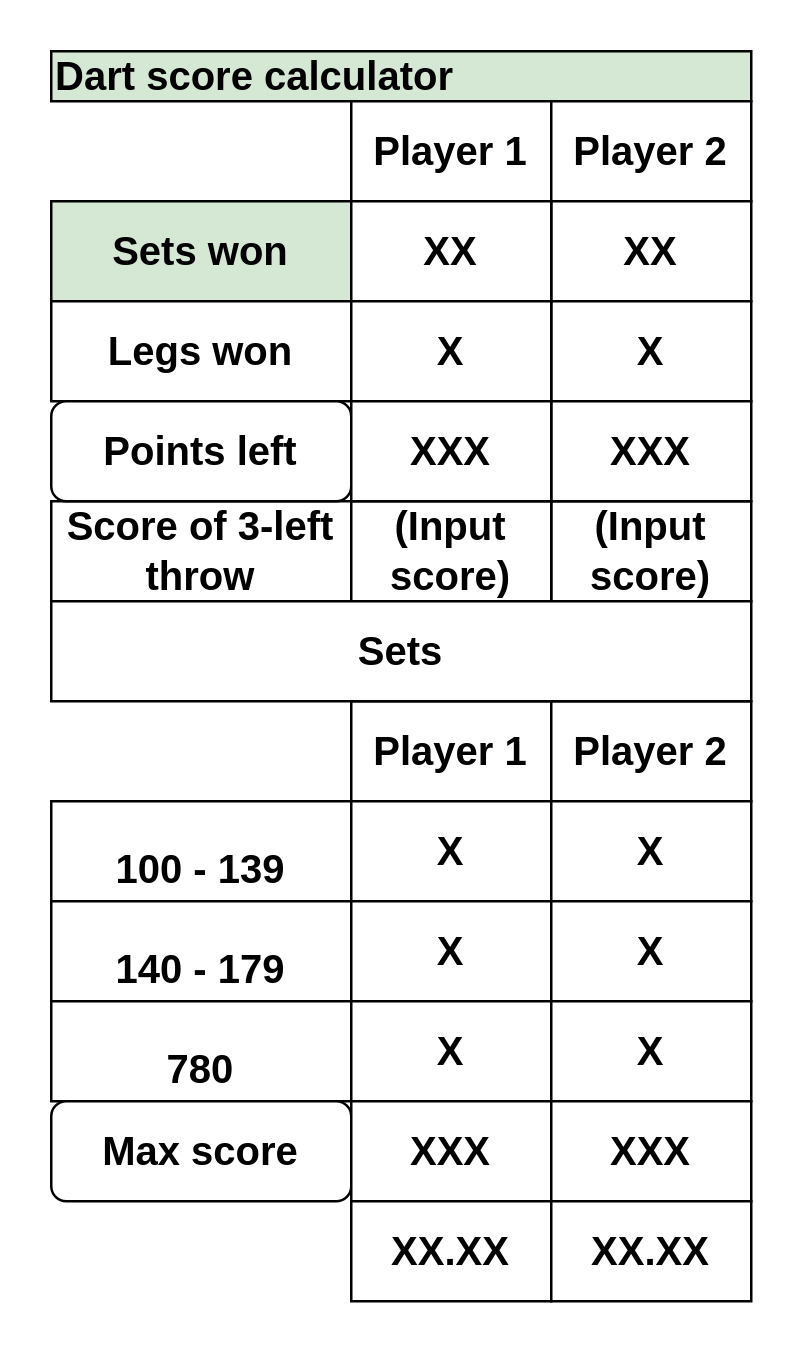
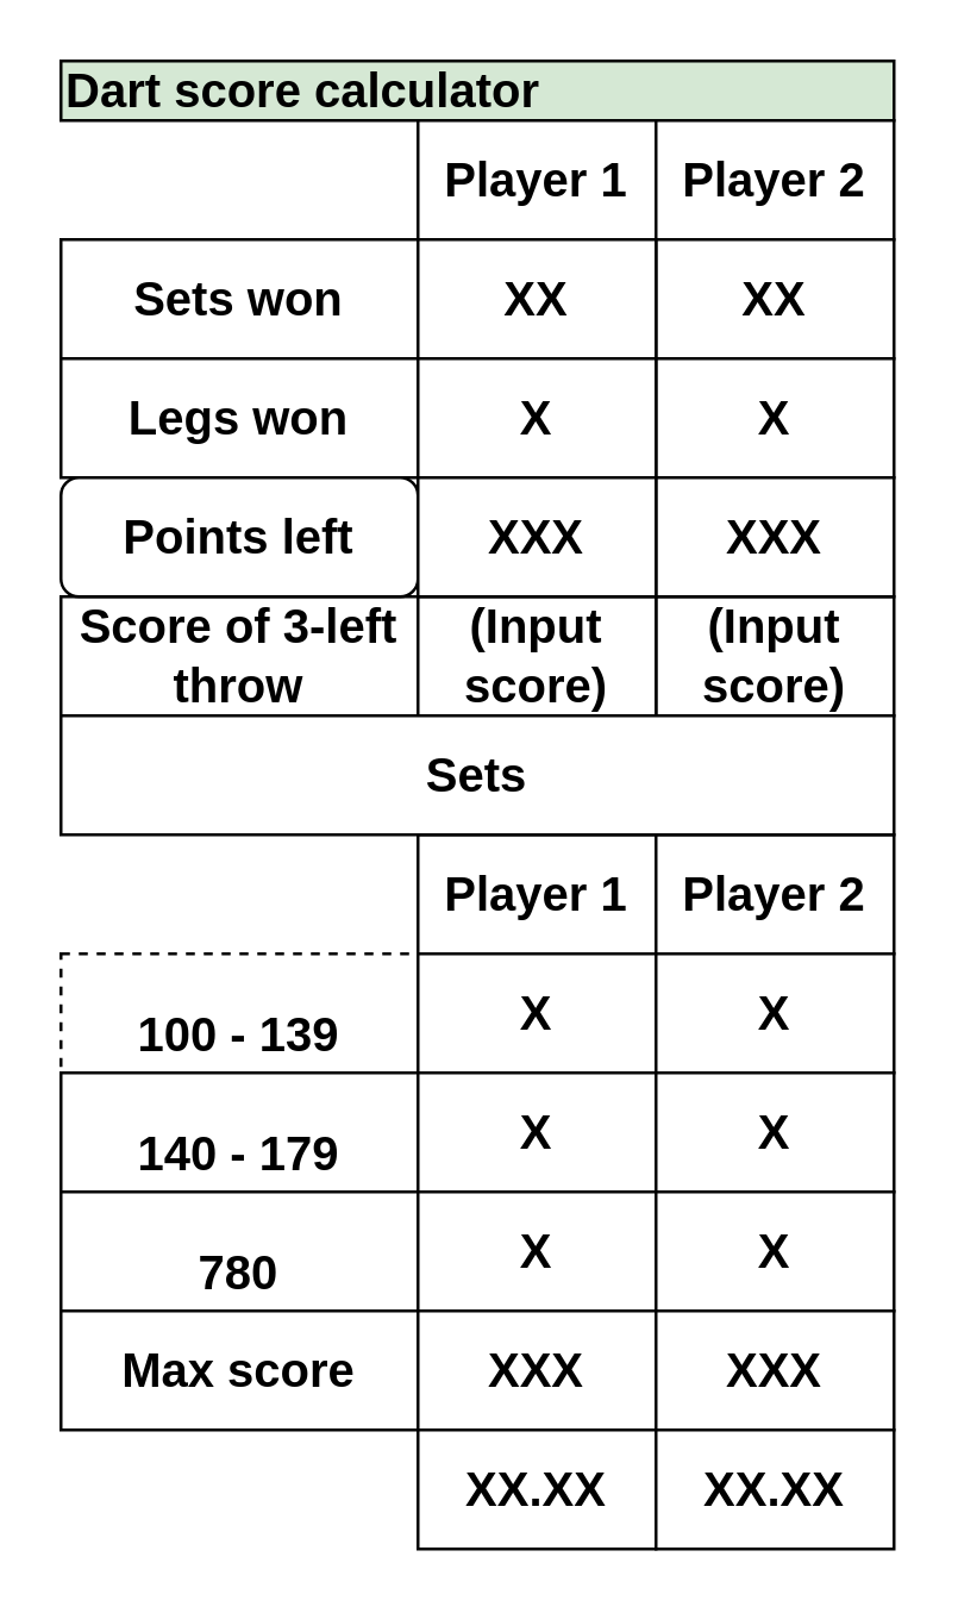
  <mxCell id="0" />
  <mxCell id="1" parent="0" />
  <mxCell id="2" value="&lt;div align=&quot;left&quot;&gt;&lt;b&gt;&lt;font style=&quot;font-size: 16px&quot;&gt;Dart score calculator&lt;/font&gt;&lt;/b&gt;&lt;/div&gt;" style="rounded=0;whiteSpace=wrap;html=1;align=left;fillColor=#d5e8d4;" parent="1" vertex="1"><mxGeometry x="20" y="20" width="280" height="20" as="geometry" /></mxCell>
  <mxCell id="3" value="&lt;b&gt;&lt;font style=&quot;font-size: 16px&quot;&gt;Player 1&lt;/font&gt;&lt;/b&gt;" style="rounded=0;whiteSpace=wrap;html=1;" parent="1" vertex="1"><mxGeometry x="140" y="40" width="80" height="40" as="geometry" /></mxCell>
  <mxCell id="4" value="&lt;b&gt;&lt;font style=&quot;font-size: 16px&quot;&gt;Player 2&lt;br&gt;&lt;/font&gt;&lt;/b&gt;" style="rounded=0;whiteSpace=wrap;html=1;" parent="1" vertex="1"><mxGeometry x="220" y="40" width="80" height="40" as="geometry" /></mxCell>
  <mxCell id="5" value="&lt;font style=&quot;font-size: 16px&quot;&gt;&lt;b&gt;Score of 3-left throw&lt;br&gt;&lt;/b&gt;&lt;/font&gt;" style="rounded=0;whiteSpace=wrap;html=1;" parent="1" vertex="1"><mxGeometry x="20" y="200" width="120" height="40" as="geometry" /></mxCell>
  <mxCell id="6" value="&lt;font style=&quot;font-size: 16px&quot;&gt;&lt;b&gt;(Input score)&lt;br&gt;&lt;/b&gt;&lt;/font&gt;" style="rounded=0;whiteSpace=wrap;html=1;" parent="1" vertex="1"><mxGeometry x="220" y="200" width="80" height="40" as="geometry" /></mxCell>
  <mxCell id="7" value="&lt;font style=&quot;font-size: 16px&quot;&gt;&lt;b&gt;(Input score)&lt;br&gt;&lt;/b&gt;&lt;/font&gt;" style="rounded=0;whiteSpace=wrap;html=1;" parent="1" vertex="1"><mxGeometry x="140" y="200" width="80" height="40" as="geometry" /></mxCell>
- <mxCell id="8" value="&lt;font style=&quot;font-size: 16px&quot;&gt;&lt;b&gt;Sets won&lt;br&gt;&lt;/b&gt;&lt;/font&gt;" style="rounded=0;whiteSpace=wrap;html=1;fillColor=#d5e8d4;" parent="1" vertex="1"><mxGeometry x="20" y="80" width="120" height="40" as="geometry" /></mxCell>
+ <mxCell id="8" value="&lt;font style=&quot;font-size: 16px&quot;&gt;&lt;b&gt;Sets won&lt;br&gt;&lt;/b&gt;&lt;/font&gt;" style="rounded=0;whiteSpace=wrap;html=1;" parent="1" vertex="1"><mxGeometry x="20" y="80" width="120" height="40" as="geometry" /></mxCell>
  <mxCell id="9" value="&lt;font style=&quot;font-size: 16px&quot;&gt;&lt;b&gt;XX&lt;/b&gt;&lt;/font&gt;" style="rounded=0;whiteSpace=wrap;html=1;" parent="1" vertex="1"><mxGeometry x="220" y="80" width="80" height="40" as="geometry" /></mxCell>
  <mxCell id="10" value="&lt;font style=&quot;font-size: 16px&quot;&gt;&lt;b&gt;XX&lt;/b&gt;&lt;/font&gt;" style="rounded=0;whiteSpace=wrap;html=1;" parent="1" vertex="1"><mxGeometry x="140" y="80" width="80" height="40" as="geometry" /></mxCell>
  <mxCell id="11" value="&lt;font style=&quot;font-size: 16px&quot;&gt;&lt;b&gt;Legs won&lt;br&gt;&lt;/b&gt;&lt;/font&gt;" style="rounded=0;whiteSpace=wrap;html=1;" parent="1" vertex="1"><mxGeometry x="20" y="120" width="120" height="40" as="geometry" /></mxCell>
  <mxCell id="12" value="&lt;font style=&quot;font-size: 16px&quot;&gt;&lt;b&gt;X&lt;/b&gt;&lt;/font&gt;" style="rounded=0;whiteSpace=wrap;html=1;" parent="1" vertex="1"><mxGeometry x="220" y="120" width="80" height="40" as="geometry" /></mxCell>
  <mxCell id="13" value="&lt;font style=&quot;font-size: 16px&quot;&gt;&lt;b&gt;X&lt;/b&gt;&lt;/font&gt;" style="rounded=0;whiteSpace=wrap;html=1;" parent="1" vertex="1"><mxGeometry x="140" y="120" width="80" height="40" as="geometry" /></mxCell>
  <mxCell id="14" value="&lt;font style=&quot;font-size: 16px&quot;&gt;&lt;b&gt;Points left&lt;br&gt;&lt;/b&gt;&lt;/font&gt;" style="whiteSpace=wrap;html=1;rounded=1;" parent="1" vertex="1"><mxGeometry x="20" y="160" width="120" height="40" as="geometry" /></mxCell>
  <mxCell id="15" value="&lt;font style=&quot;font-size: 16px&quot;&gt;&lt;b&gt;XXX&lt;/b&gt;&lt;/font&gt;" style="rounded=0;whiteSpace=wrap;html=1;" parent="1" vertex="1"><mxGeometry x="220" y="160" width="80" height="40" as="geometry" /></mxCell>
  <mxCell id="16" value="&lt;font style=&quot;font-size: 16px&quot;&gt;&lt;b&gt;XXX&lt;/b&gt;&lt;/font&gt;" style="rounded=0;whiteSpace=wrap;html=1;" parent="1" vertex="1"><mxGeometry x="140" y="160" width="80" height="40" as="geometry" /></mxCell>
  <mxCell id="17" value="&lt;b&gt;&lt;font style=&quot;font-size: 16px&quot;&gt;Player 1&lt;/font&gt;&lt;/b&gt;" style="rounded=0;whiteSpace=wrap;html=1;" parent="1" vertex="1"><mxGeometry x="140" y="280" width="80" height="40" as="geometry" /></mxCell>
  <mxCell id="18" value="&lt;b&gt;&lt;font style=&quot;font-size: 16px&quot;&gt;Player 2&lt;br&gt;&lt;/font&gt;&lt;/b&gt;" style="rounded=0;whiteSpace=wrap;html=1;" parent="1" vertex="1"><mxGeometry x="220" y="280" width="80" height="40" as="geometry" /></mxCell>
- <mxCell id="19" value="&lt;br&gt;&lt;b&gt;&lt;font style=&quot;font-size: 16px&quot;&gt;100 - 139&lt;br&gt;&lt;/font&gt;&lt;/b&gt;" style="rounded=0;whiteSpace=wrap;html=1;" parent="1" vertex="1"><mxGeometry x="20" y="320" width="120" height="40" as="geometry" /></mxCell>
+ <mxCell id="19" value="&lt;br&gt;&lt;b&gt;&lt;font style=&quot;font-size: 16px&quot;&gt;100 - 139&lt;br&gt;&lt;/font&gt;&lt;/b&gt;" style="rounded=0;whiteSpace=wrap;html=1;dashed=1;" parent="1" vertex="1"><mxGeometry x="20" y="320" width="120" height="40" as="geometry" /></mxCell>
  <mxCell id="20" value="&lt;br&gt;&lt;b&gt;&lt;font style=&quot;font-size: 16px&quot;&gt;140 - 179&lt;br&gt;&lt;/font&gt;&lt;/b&gt;" style="rounded=0;whiteSpace=wrap;html=1;" parent="1" vertex="1"><mxGeometry x="20" y="360" width="120" height="40" as="geometry" /></mxCell>
  <mxCell id="21" value="&lt;br&gt;&lt;b&gt;&lt;font style=&quot;font-size: 16px&quot;&gt;780&lt;/font&gt;&lt;/b&gt;" style="rounded=0;whiteSpace=wrap;html=1;" parent="1" vertex="1"><mxGeometry x="20" y="400" width="120" height="40" as="geometry" /></mxCell>
  <mxCell id="22" value="&lt;font style=&quot;font-size: 16px&quot;&gt;&lt;b&gt;X&lt;/b&gt;&lt;/font&gt;" style="rounded=0;whiteSpace=wrap;html=1;" parent="1" vertex="1"><mxGeometry x="140" y="320" width="80" height="40" as="geometry" /></mxCell>
  <mxCell id="23" value="&lt;font style=&quot;font-size: 16px&quot;&gt;&lt;b&gt;X&lt;/b&gt;&lt;/font&gt;" style="rounded=0;whiteSpace=wrap;html=1;" parent="1" vertex="1"><mxGeometry x="220" y="320" width="80" height="40" as="geometry" /></mxCell>
  <mxCell id="24" value="&lt;font style=&quot;font-size: 16px&quot;&gt;&lt;b&gt;X&lt;/b&gt;&lt;/font&gt;" style="rounded=0;whiteSpace=wrap;html=1;" parent="1" vertex="1"><mxGeometry x="140" y="360" width="80" height="40" as="geometry" /></mxCell>
  <mxCell id="25" value="&lt;font style=&quot;font-size: 16px&quot;&gt;&lt;b&gt;X&lt;/b&gt;&lt;/font&gt;" style="rounded=0;whiteSpace=wrap;html=1;" parent="1" vertex="1"><mxGeometry x="220" y="360" width="80" height="40" as="geometry" /></mxCell>
  <mxCell id="26" value="&lt;font style=&quot;font-size: 16px&quot;&gt;&lt;b&gt;X&lt;/b&gt;&lt;/font&gt;" style="rounded=0;whiteSpace=wrap;html=1;" parent="1" vertex="1"><mxGeometry x="140" y="400" width="80" height="40" as="geometry" /></mxCell>
  <mxCell id="27" value="&lt;font style=&quot;font-size: 16px&quot;&gt;&lt;b&gt;X&lt;/b&gt;&lt;/font&gt;" style="rounded=0;whiteSpace=wrap;html=1;" parent="1" vertex="1"><mxGeometry x="220" y="400" width="80" height="40" as="geometry" /></mxCell>
  <mxCell id="28" value="&lt;font style=&quot;font-size: 16px&quot;&gt;&lt;b&gt;Sets&lt;/b&gt;&lt;/font&gt;" style="rounded=0;whiteSpace=wrap;html=1;" parent="1" vertex="1"><mxGeometry x="20" y="240" width="280" height="40" as="geometry" /></mxCell>
- <mxCell id="29" value="&lt;font style=&quot;font-size: 16px&quot;&gt;&lt;b&gt;Max score&lt;br&gt;&lt;/b&gt;&lt;/font&gt;" style="whiteSpace=wrap;html=1;rounded=1;" parent="1" vertex="1"><mxGeometry x="20" y="440" width="120" height="40" as="geometry" /></mxCell>
+ <mxCell id="29" value="&lt;font style=&quot;font-size: 16px&quot;&gt;&lt;b&gt;Max score&lt;br&gt;&lt;/b&gt;&lt;/font&gt;" style="rounded=0;whiteSpace=wrap;html=1;" parent="1" vertex="1"><mxGeometry x="20" y="440" width="120" height="40" as="geometry" /></mxCell>
  <mxCell id="30" value="&lt;font style=&quot;font-size: 16px&quot;&gt;&lt;b&gt;X&lt;/b&gt;&lt;/font&gt;&lt;font size=&quot;1&quot;&gt;&lt;b style=&quot;font-size: 16px&quot;&gt;XX&lt;/b&gt;&lt;/font&gt;" style="rounded=0;whiteSpace=wrap;html=1;" parent="1" vertex="1"><mxGeometry x="140" y="440" width="80" height="40" as="geometry" /></mxCell>
  <mxCell id="31" value="&lt;font style=&quot;font-size: 16px&quot;&gt;&lt;b&gt;X&lt;/b&gt;&lt;/font&gt;&lt;font size=&quot;1&quot;&gt;&lt;b style=&quot;font-size: 16px&quot;&gt;XX&lt;/b&gt;&lt;/font&gt;" style="rounded=0;whiteSpace=wrap;html=1;" parent="1" vertex="1"><mxGeometry x="220" y="440" width="80" height="40" as="geometry" /></mxCell>
  <mxCell id="32" value="&lt;font style=&quot;font-size: 16px&quot;&gt;&lt;b&gt;XX.XX&lt;/b&gt;&lt;/font&gt;" style="rounded=0;whiteSpace=wrap;html=1;" parent="1" vertex="1"><mxGeometry x="140" y="480" width="80" height="40" as="geometry" /></mxCell>
  <mxCell id="33" value="&lt;font style=&quot;font-size: 16px&quot;&gt;&lt;b&gt;XX.XX&lt;/b&gt;&lt;/font&gt;" style="rounded=0;whiteSpace=wrap;html=1;" parent="1" vertex="1"><mxGeometry x="220" y="480" width="80" height="40" as="geometry" /></mxCell>
